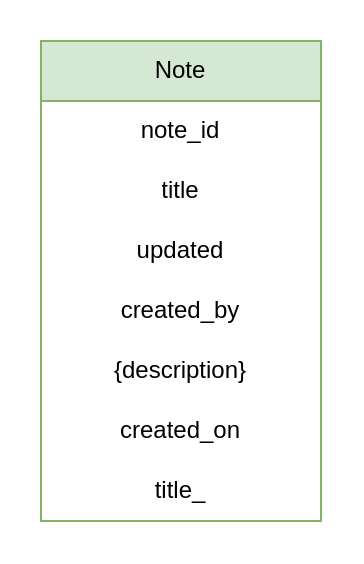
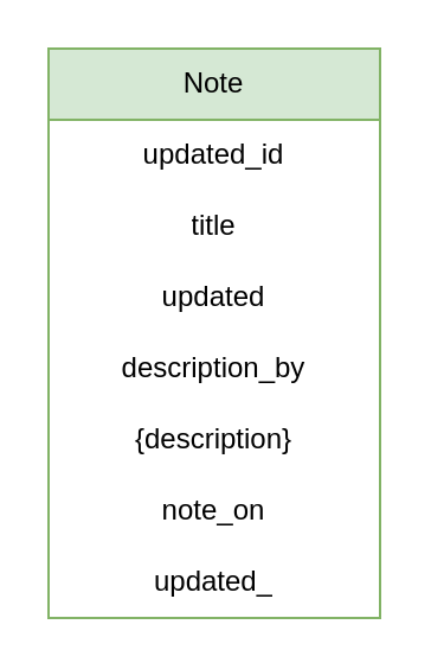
  <mxCell id="0" />
  <mxCell id="1" parent="0" />
  <mxCell id="2" value="Note" style="swimlane;fontStyle=0;childLayout=stackLayout;horizontal=1;startSize=30;horizontalStack=0;resizeParent=1;resizeParentMax=0;resizeLast=0;collapsible=1;marginBottom=0;whiteSpace=wrap;html=1;fillColor=#d5e8d4;strokeColor=#82b366;align=center;" vertex="1" parent="1"><mxGeometry x="20" y="20" width="140" height="240" as="geometry" /></mxCell>
- <mxCell id="3" value="note_id" style="text;strokeColor=none;fillColor=none;align=center;verticalAlign=middle;spacingLeft=4;spacingRight=4;overflow=hidden;points=[[0,0.5],[1,0.5]];portConstraint=eastwest;rotatable=0;whiteSpace=wrap;html=1;" vertex="1" parent="2"><mxGeometry y="30" width="140" height="30" as="geometry" /></mxCell>
+ <mxCell id="3" value="updated_id" style="text;strokeColor=none;fillColor=none;align=center;verticalAlign=middle;spacingLeft=4;spacingRight=4;overflow=hidden;points=[[0,0.5],[1,0.5]];portConstraint=eastwest;rotatable=0;whiteSpace=wrap;html=1;" vertex="1" parent="2"><mxGeometry y="30" width="140" height="30" as="geometry" /></mxCell>
  <mxCell id="4" value="title" style="text;strokeColor=none;fillColor=none;align=center;verticalAlign=middle;spacingLeft=4;spacingRight=4;overflow=hidden;points=[[0,0.5],[1,0.5]];portConstraint=eastwest;rotatable=0;whiteSpace=wrap;html=1;" vertex="1" parent="2"><mxGeometry y="60" width="140" height="30" as="geometry" /></mxCell>
  <mxCell id="5" value="updated" style="text;strokeColor=none;fillColor=none;align=center;verticalAlign=middle;spacingLeft=4;spacingRight=4;overflow=hidden;points=[[0,0.5],[1,0.5]];portConstraint=eastwest;rotatable=0;whiteSpace=wrap;html=1;" vertex="1" parent="2"><mxGeometry y="90" width="140" height="30" as="geometry" /></mxCell>
- <mxCell id="6" value="created_by" style="text;strokeColor=none;fillColor=none;align=center;verticalAlign=middle;spacingLeft=4;spacingRight=4;overflow=hidden;points=[[0,0.5],[1,0.5]];portConstraint=eastwest;rotatable=0;whiteSpace=wrap;html=1;" vertex="1" parent="2"><mxGeometry y="120" width="140" height="30" as="geometry" /></mxCell>
+ <mxCell id="6" value="description_by" style="text;strokeColor=none;fillColor=none;align=center;verticalAlign=middle;spacingLeft=4;spacingRight=4;overflow=hidden;points=[[0,0.5],[1,0.5]];portConstraint=eastwest;rotatable=0;whiteSpace=wrap;html=1;" vertex="1" parent="2"><mxGeometry y="120" width="140" height="30" as="geometry" /></mxCell>
  <mxCell id="7" value="{description}" style="text;strokeColor=none;fillColor=none;align=center;verticalAlign=middle;spacingLeft=4;spacingRight=4;overflow=hidden;points=[[0,0.5],[1,0.5]];portConstraint=eastwest;rotatable=0;whiteSpace=wrap;html=1;" vertex="1" parent="2"><mxGeometry y="150" width="140" height="30" as="geometry" /></mxCell>
- <mxCell id="8" value="created_on" style="text;strokeColor=none;fillColor=none;align=center;verticalAlign=middle;spacingLeft=4;spacingRight=4;overflow=hidden;points=[[0,0.5],[1,0.5]];portConstraint=eastwest;rotatable=0;whiteSpace=wrap;html=1;" vertex="1" parent="2"><mxGeometry y="180" width="140" height="30" as="geometry" /></mxCell>
- <mxCell id="9" value="title_" style="text;strokeColor=none;fillColor=none;align=center;verticalAlign=middle;spacingLeft=4;spacingRight=4;overflow=hidden;points=[[0,0.5],[1,0.5]];portConstraint=eastwest;rotatable=0;whiteSpace=wrap;html=1;" vertex="1" parent="2"><mxGeometry y="210" width="140" height="30" as="geometry" /></mxCell>
+ <mxCell id="8" value="note_on" style="text;strokeColor=none;fillColor=none;align=center;verticalAlign=middle;spacingLeft=4;spacingRight=4;overflow=hidden;points=[[0,0.5],[1,0.5]];portConstraint=eastwest;rotatable=0;whiteSpace=wrap;html=1;" vertex="1" parent="2"><mxGeometry y="180" width="140" height="30" as="geometry" /></mxCell>
+ <mxCell id="9" value="updated_" style="text;strokeColor=none;fillColor=none;align=center;verticalAlign=middle;spacingLeft=4;spacingRight=4;overflow=hidden;points=[[0,0.5],[1,0.5]];portConstraint=eastwest;rotatable=0;whiteSpace=wrap;html=1;" vertex="1" parent="2"><mxGeometry y="210" width="140" height="30" as="geometry" /></mxCell>
